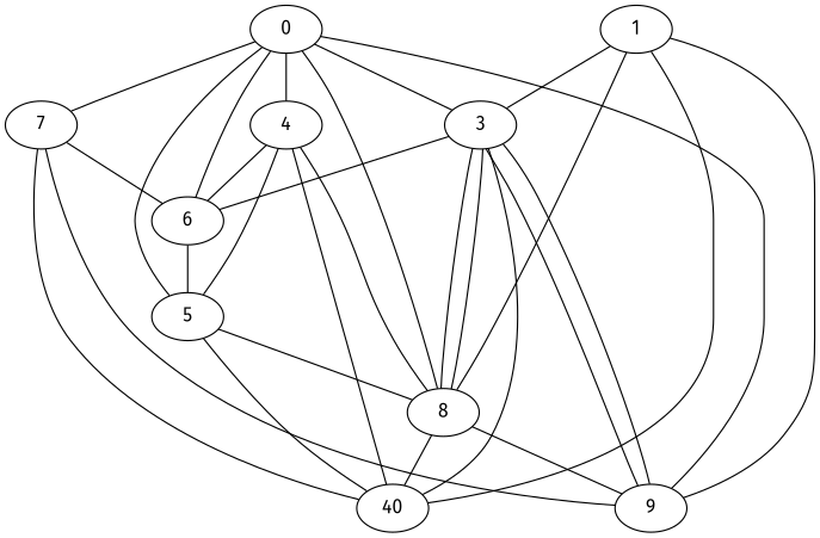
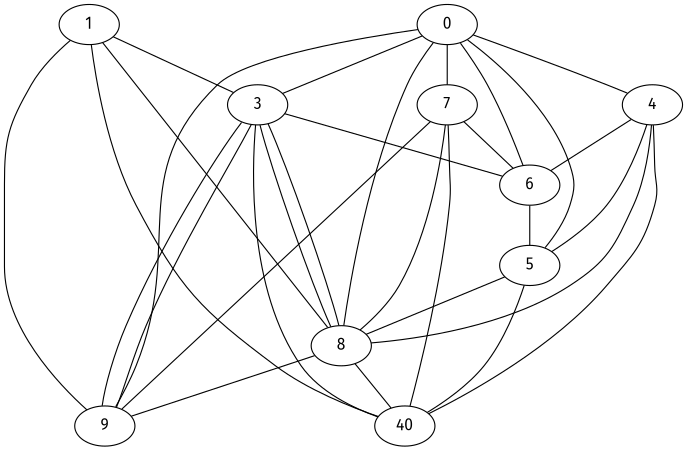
  graph {
    fontname="Fira Sans"
    node [fontname="Fira Sans"]
    edge [fontname="Fira Sans"]
    1
    3
    n3 [label=40]
    8
    9
    6
    5
    n8 [label=0]
    4
    7
    1 -- 3
    1 -- n3
    1 -- 8
    1 -- 9
    3 -- n3
    3 -- 8
    3 -- 9
    3 -- 6
    8 -- 3
    8 -- n3
    8 -- 9
    9 -- 3
    6 -- 5
    5 -- n3
    5 -- 8
    n8 -- 3
    n8 -- 8
    n8 -- 9
    n8 -- 6
    n8 -- 5
    n8 -- 4
    n8 -- 7
    4 -- n3
    4 -- 8
    4 -- 6
    4 -- 5
    7 -- n3
+   7 -- 8
    7 -- 9
    7 -- 6
  }
